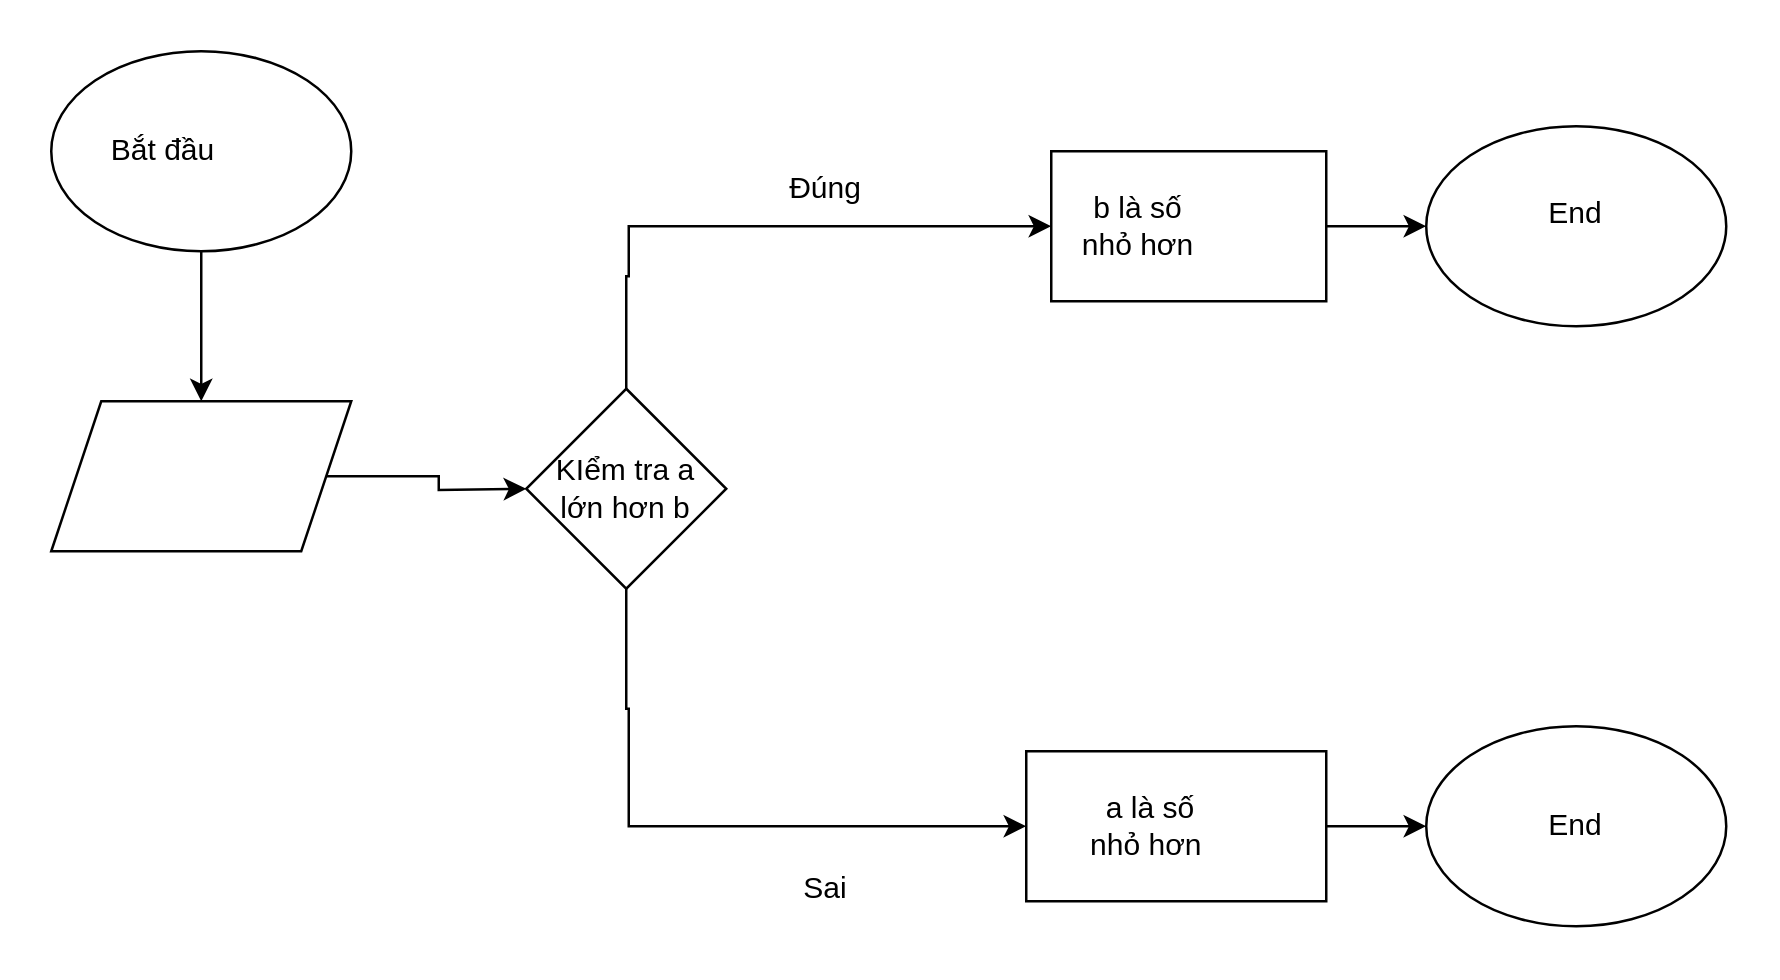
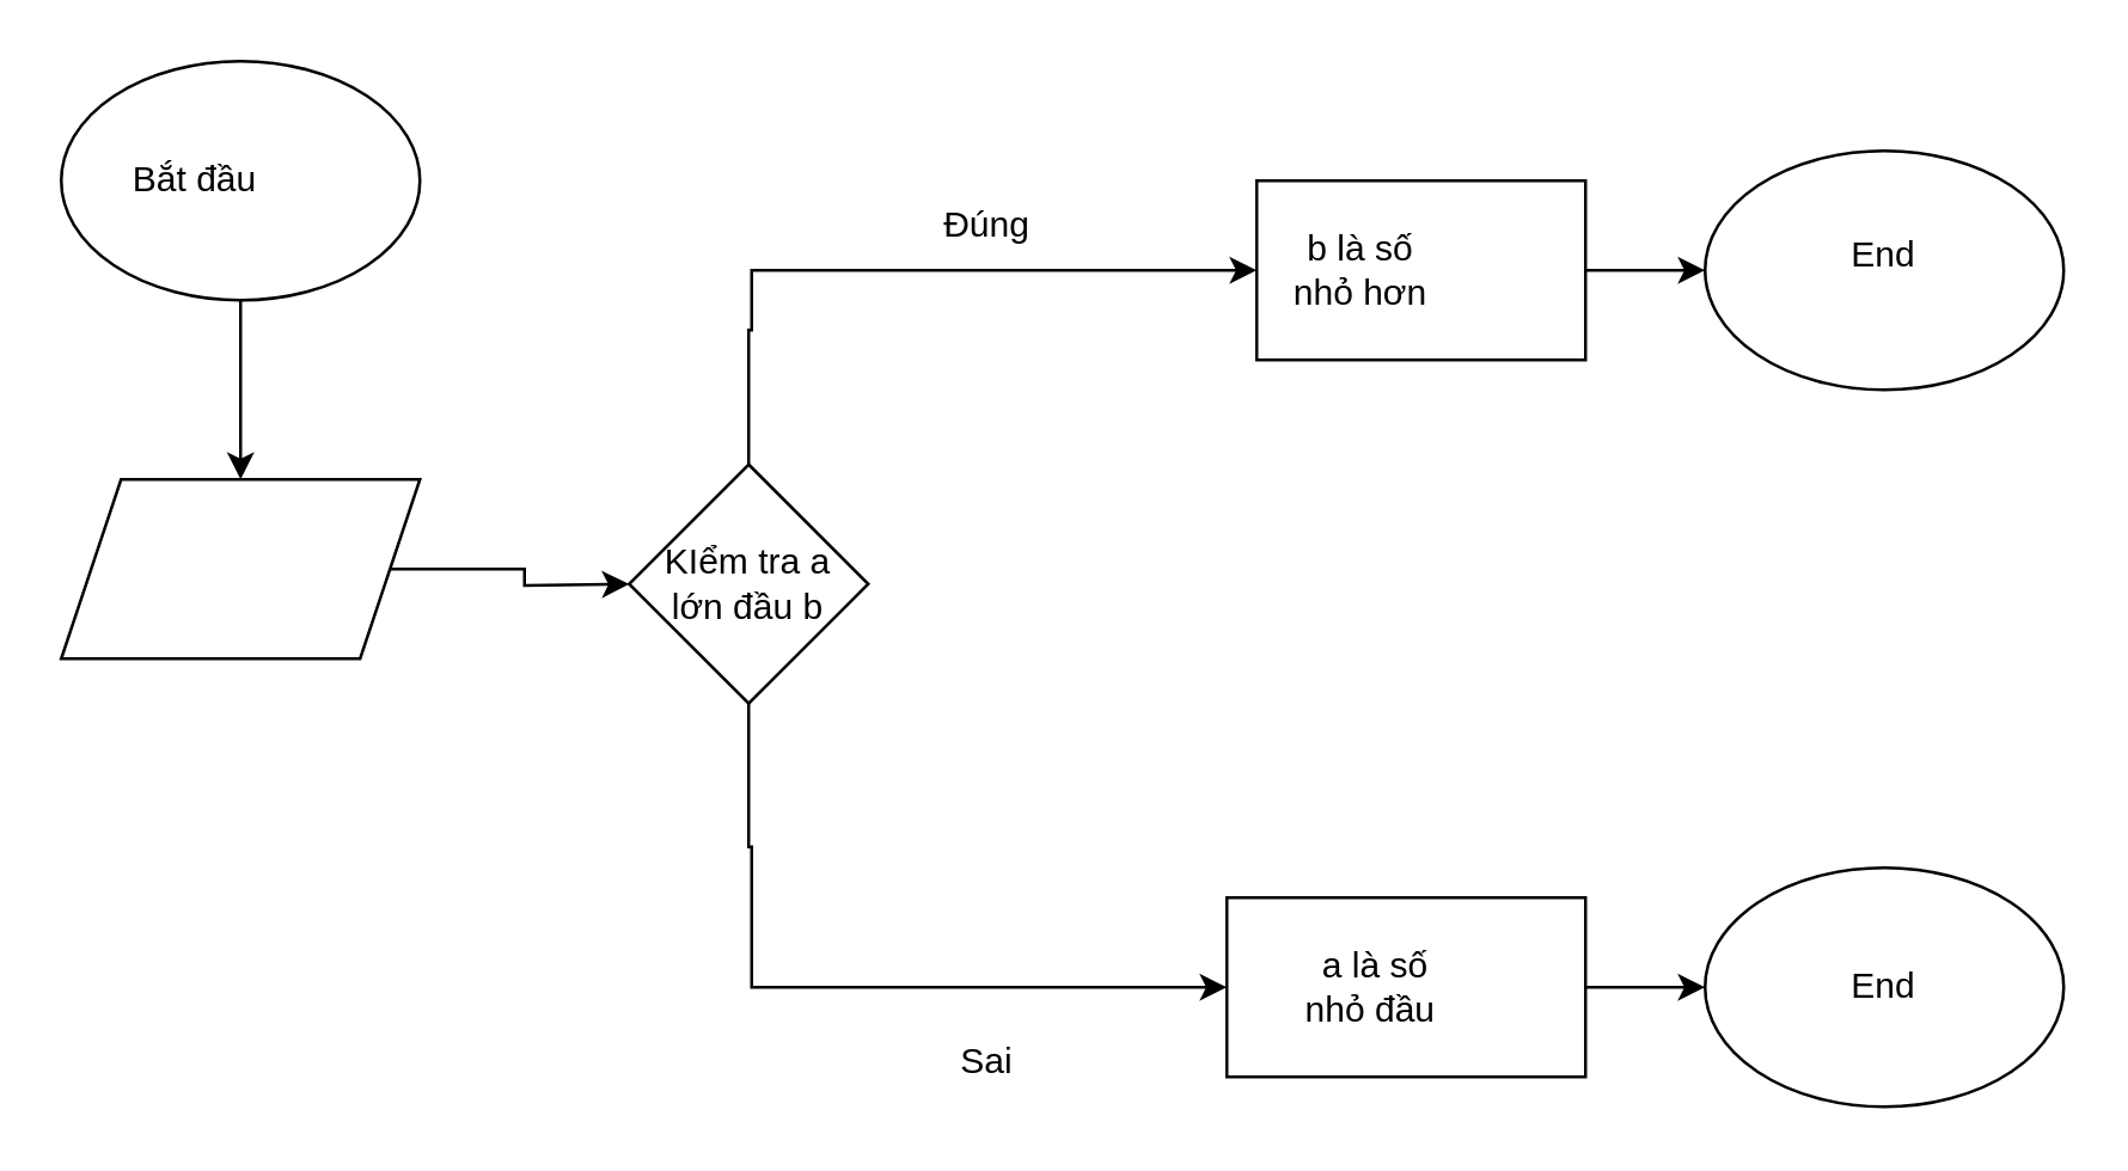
  <mxCell id="0" />
  <mxCell id="1" parent="0" />
  <mxCell id="2" value="" style="ellipse;whiteSpace=wrap;html=1;" vertex="1" parent="1"><mxGeometry x="20" y="20" width="120" height="80" as="geometry" /></mxCell>
  <mxCell id="3" style="edgeStyle=orthogonalEdgeStyle;rounded=0;orthogonalLoop=1;jettySize=auto;html=1;entryX=0.5;entryY=0;entryDx=0;entryDy=0;exitX=0.5;exitY=1;exitDx=0;exitDy=0;" edge="1" parent="1" source="2" target="5"><mxGeometry relative="1" as="geometry"><mxPoint x="80" y="110" as="sourcePoint" /></mxGeometry></mxCell>
  <mxCell id="4" value="&lt;font style=&quot;vertical-align: inherit;&quot;&gt;&lt;font style=&quot;vertical-align: inherit;&quot;&gt;Bắt đầu&lt;/font&gt;&lt;/font&gt;" style="text;html=1;align=center;verticalAlign=middle;whiteSpace=wrap;rounded=0;" vertex="1" parent="1"><mxGeometry x="35" y="45" width="60" height="30" as="geometry" /></mxCell>
  <mxCell id="5" value="" style="shape=parallelogram;perimeter=parallelogramPerimeter;whiteSpace=wrap;html=1;fixedSize=1;" vertex="1" parent="1"><mxGeometry x="20" y="160" width="120" height="60" as="geometry" /></mxCell>
  <mxCell id="6" style="edgeStyle=orthogonalEdgeStyle;rounded=0;orthogonalLoop=1;jettySize=auto;html=1;exitX=1;exitY=0.5;exitDx=0;exitDy=0;" edge="1" parent="1" source="5"><mxGeometry relative="1" as="geometry"><mxPoint x="210" y="195" as="targetPoint" /><mxPoint x="150" y="195" as="sourcePoint" /></mxGeometry></mxCell>
  <mxCell id="7" style="edgeStyle=orthogonalEdgeStyle;rounded=0;orthogonalLoop=1;jettySize=auto;html=1;" edge="1" parent="1" source="9"><mxGeometry relative="1" as="geometry"><mxPoint x="420" y="90" as="targetPoint" /><Array as="points"><mxPoint x="250" y="110" /><mxPoint x="251" y="110" /></Array></mxGeometry></mxCell>
  <mxCell id="8" style="edgeStyle=orthogonalEdgeStyle;rounded=0;orthogonalLoop=1;jettySize=auto;html=1;exitX=0.5;exitY=1;exitDx=0;exitDy=0;" edge="1" parent="1" source="9"><mxGeometry relative="1" as="geometry"><mxPoint x="410" y="330" as="targetPoint" /><Array as="points"><mxPoint x="250" y="283" /><mxPoint x="251" y="283" /></Array></mxGeometry></mxCell>
  <mxCell id="9" value="" style="rhombus;whiteSpace=wrap;html=1;" vertex="1" parent="1"><mxGeometry x="210" y="155" width="80" height="80" as="geometry" /></mxCell>
- <mxCell id="10" value="&lt;font style=&quot;vertical-align: inherit;&quot;&gt;&lt;font style=&quot;vertical-align: inherit;&quot;&gt;KIểm tra a lớn hơn b&lt;/font&gt;&lt;/font&gt;" style="text;html=1;align=center;verticalAlign=middle;whiteSpace=wrap;rounded=0;" vertex="1" parent="1"><mxGeometry x="220" y="180" width="60" height="30" as="geometry" /></mxCell>
+ <mxCell id="10" value="&lt;font style=&quot;vertical-align: inherit;&quot;&gt;&lt;font style=&quot;vertical-align: inherit;&quot;&gt;KIểm tra a lớn đầu b&lt;/font&gt;&lt;/font&gt;" style="text;html=1;align=center;verticalAlign=middle;whiteSpace=wrap;rounded=0;" vertex="1" parent="1"><mxGeometry x="220" y="180" width="60" height="30" as="geometry" /></mxCell>
  <mxCell id="11" value="&lt;font style=&quot;vertical-align: inherit;&quot;&gt;&lt;font style=&quot;vertical-align: inherit;&quot;&gt;Đúng&lt;/font&gt;&lt;/font&gt;" style="text;html=1;align=center;verticalAlign=middle;whiteSpace=wrap;rounded=0;" vertex="1" parent="1"><mxGeometry x="300" y="60" width="60" height="30" as="geometry" /></mxCell>
  <mxCell id="12" value="&lt;font style=&quot;vertical-align: inherit;&quot;&gt;&lt;font style=&quot;vertical-align: inherit;&quot;&gt;Sai&lt;/font&gt;&lt;/font&gt;" style="text;html=1;align=center;verticalAlign=middle;whiteSpace=wrap;rounded=0;" vertex="1" parent="1"><mxGeometry x="300" y="340" width="60" height="30" as="geometry" /></mxCell>
  <mxCell id="13" style="edgeStyle=orthogonalEdgeStyle;rounded=0;orthogonalLoop=1;jettySize=auto;html=1;exitX=1;exitY=0.5;exitDx=0;exitDy=0;entryX=0;entryY=0.5;entryDx=0;entryDy=0;" edge="1" parent="1" source="14" target="19"><mxGeometry relative="1" as="geometry" /></mxCell>
  <mxCell id="14" value="" style="rounded=0;whiteSpace=wrap;html=1;" vertex="1" parent="1"><mxGeometry x="410" y="300" width="120" height="60" as="geometry" /></mxCell>
  <mxCell id="15" style="edgeStyle=orthogonalEdgeStyle;rounded=0;orthogonalLoop=1;jettySize=auto;html=1;entryX=0;entryY=0.5;entryDx=0;entryDy=0;" edge="1" parent="1" source="16" target="21"><mxGeometry relative="1" as="geometry" /></mxCell>
  <mxCell id="16" value="" style="rounded=0;whiteSpace=wrap;html=1;" vertex="1" parent="1"><mxGeometry x="420" y="60" width="110" height="60" as="geometry" /></mxCell>
  <mxCell id="17" value="&lt;font style=&quot;vertical-align: inherit;&quot;&gt;&lt;font style=&quot;vertical-align: inherit;&quot;&gt;b là số nhỏ hơn&lt;/font&gt;&lt;/font&gt;" style="text;html=1;align=center;verticalAlign=middle;whiteSpace=wrap;rounded=0;" vertex="1" parent="1"><mxGeometry x="425" y="75" width="60" height="30" as="geometry" /></mxCell>
- <mxCell id="18" value="&lt;font style=&quot;vertical-align: inherit;&quot;&gt;&lt;font style=&quot;vertical-align: inherit;&quot;&gt;a là số nhỏ hơn&amp;nbsp;&lt;/font&gt;&lt;/font&gt;" style="text;html=1;align=center;verticalAlign=middle;whiteSpace=wrap;rounded=0;" vertex="1" parent="1"><mxGeometry x="430" y="315" width="60" height="30" as="geometry" /></mxCell>
+ <mxCell id="18" value="&lt;font style=&quot;vertical-align: inherit;&quot;&gt;&lt;font style=&quot;vertical-align: inherit;&quot;&gt;a là số nhỏ đầu&amp;nbsp;&lt;/font&gt;&lt;/font&gt;" style="text;html=1;align=center;verticalAlign=middle;whiteSpace=wrap;rounded=0;" vertex="1" parent="1"><mxGeometry x="430" y="315" width="60" height="30" as="geometry" /></mxCell>
  <mxCell id="19" value="" style="ellipse;whiteSpace=wrap;html=1;" vertex="1" parent="1"><mxGeometry x="570" y="290" width="120" height="80" as="geometry" /></mxCell>
  <mxCell id="20" value="&lt;font style=&quot;vertical-align: inherit;&quot;&gt;&lt;font style=&quot;vertical-align: inherit;&quot;&gt;End&lt;/font&gt;&lt;/font&gt;" style="text;html=1;align=center;verticalAlign=middle;whiteSpace=wrap;rounded=0;" vertex="1" parent="1"><mxGeometry x="600" y="315" width="60" height="30" as="geometry" /></mxCell>
  <mxCell id="21" value="" style="ellipse;whiteSpace=wrap;html=1;" vertex="1" parent="1"><mxGeometry x="570" y="50" width="120" height="80" as="geometry" /></mxCell>
  <mxCell id="22" value="&lt;font style=&quot;vertical-align: inherit;&quot;&gt;&lt;font style=&quot;vertical-align: inherit;&quot;&gt;End&lt;/font&gt;&lt;/font&gt;" style="text;html=1;align=center;verticalAlign=middle;whiteSpace=wrap;rounded=0;" vertex="1" parent="1"><mxGeometry x="600" y="70" width="60" height="30" as="geometry" /></mxCell>
